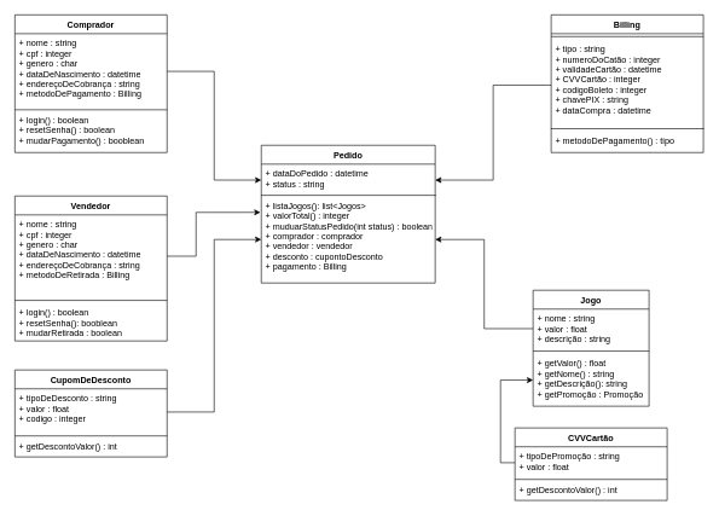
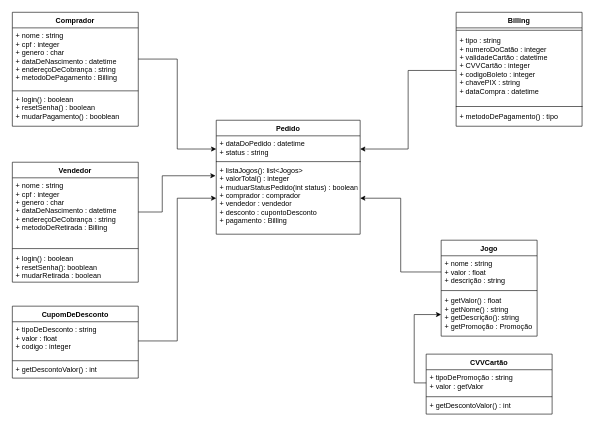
  <mxCell id="0" />
  <mxCell id="1" parent="0" />
  <mxCell id="2" value="Comprador" style="swimlane;fontStyle=1;align=center;verticalAlign=top;childLayout=stackLayout;horizontal=1;startSize=26;horizontalStack=0;resizeParent=1;resizeParentMax=0;resizeLast=0;collapsible=1;marginBottom=0;" vertex="1" parent="1"><mxGeometry x="20" y="20" width="210" height="190" as="geometry" /></mxCell>
  <mxCell id="3" value="+ nome : string&#10;+ cpf : integer&#10;+ genero : char&#10;+ dataDeNascimento : datetime&#10;+ endereçoDeCobrança : string&#10;+ metodoDePagamento : Billing&#10;" style="text;strokeColor=none;fillColor=none;align=left;verticalAlign=top;spacingLeft=4;spacingRight=4;overflow=hidden;rotatable=0;points=[[0,0.5],[1,0.5]];portConstraint=eastwest;" vertex="1" parent="2"><mxGeometry y="26" width="210" height="104" as="geometry" /></mxCell>
  <mxCell id="4" value="" style="line;strokeWidth=1;fillColor=none;align=left;verticalAlign=middle;spacingTop=-1;spacingLeft=3;spacingRight=3;rotatable=0;labelPosition=right;points=[];portConstraint=eastwest;" vertex="1" parent="2"><mxGeometry y="130" width="210" height="2" as="geometry" /></mxCell>
  <mxCell id="5" value="+ login() : boolean&#10;+ resetSenha() : boolean&#10;+ mudarPagamento() : booblean" style="text;strokeColor=none;fillColor=none;align=left;verticalAlign=top;spacingLeft=4;spacingRight=4;overflow=hidden;rotatable=0;points=[[0,0.5],[1,0.5]];portConstraint=eastwest;" vertex="1" parent="2"><mxGeometry y="132" width="210" height="58" as="geometry" /></mxCell>
  <mxCell id="6" value="Vendedor" style="swimlane;fontStyle=1;align=center;verticalAlign=top;childLayout=stackLayout;horizontal=1;startSize=26;horizontalStack=0;resizeParent=1;resizeParentMax=0;resizeLast=0;collapsible=1;marginBottom=0;" vertex="1" parent="1"><mxGeometry x="20" y="270" width="210" height="200" as="geometry" /></mxCell>
  <mxCell id="7" value="+ nome : string&#10;+ cpf : integer&#10;+ genero : char&#10;+ dataDeNascimento : datetime&#10;+ endereçoDeCobrança : string&#10;+ metodoDeRetirada : Billing" style="text;strokeColor=none;fillColor=none;align=left;verticalAlign=top;spacingLeft=4;spacingRight=4;overflow=hidden;rotatable=0;points=[[0,0.5],[1,0.5]];portConstraint=eastwest;" vertex="1" parent="6"><mxGeometry y="26" width="210" height="114" as="geometry" /></mxCell>
  <mxCell id="8" value="" style="line;strokeWidth=1;fillColor=none;align=left;verticalAlign=middle;spacingTop=-1;spacingLeft=3;spacingRight=3;rotatable=0;labelPosition=right;points=[];portConstraint=eastwest;" vertex="1" parent="6"><mxGeometry y="140" width="210" height="8" as="geometry" /></mxCell>
  <mxCell id="9" value="+ login() : boolean&#10;+ resetSenha(): booblean&#10;+ mudarRetirada : boolean" style="text;strokeColor=none;fillColor=none;align=left;verticalAlign=top;spacingLeft=4;spacingRight=4;overflow=hidden;rotatable=0;points=[[0,0.5],[1,0.5]];portConstraint=eastwest;" vertex="1" parent="6"><mxGeometry y="148" width="210" height="52" as="geometry" /></mxCell>
  <mxCell id="10" value="Jogo" style="swimlane;fontStyle=1;align=center;verticalAlign=top;childLayout=stackLayout;horizontal=1;startSize=26;horizontalStack=0;resizeParent=1;resizeParentMax=0;resizeLast=0;collapsible=1;marginBottom=0;" vertex="1" parent="1"><mxGeometry x="735.05" y="400" width="160" height="160" as="geometry" /></mxCell>
  <mxCell id="11" value="+ nome : string&#10;+ valor : float&#10;+ descrição : string&#10;" style="text;strokeColor=none;fillColor=none;align=left;verticalAlign=top;spacingLeft=4;spacingRight=4;overflow=hidden;rotatable=0;points=[[0,0.5],[1,0.5]];portConstraint=eastwest;" vertex="1" parent="10"><mxGeometry y="26" width="160" height="54" as="geometry" /></mxCell>
  <mxCell id="12" value="" style="line;strokeWidth=1;fillColor=none;align=left;verticalAlign=middle;spacingTop=-1;spacingLeft=3;spacingRight=3;rotatable=0;labelPosition=right;points=[];portConstraint=eastwest;" vertex="1" parent="10"><mxGeometry y="80" width="160" height="8" as="geometry" /></mxCell>
  <mxCell id="13" value="+ getValor() : float&#10;+ getNome() : string&#10;+ getDescrição(): string&#10;+ getPromoção : Promoção&#10;&#10;" style="text;strokeColor=none;fillColor=none;align=left;verticalAlign=top;spacingLeft=4;spacingRight=4;overflow=hidden;rotatable=0;points=[[0,0.5],[1,0.5]];portConstraint=eastwest;" vertex="1" parent="10"><mxGeometry y="88" width="160" height="72" as="geometry" /></mxCell>
  <mxCell id="14" value="Billing" style="swimlane;fontStyle=1;align=center;verticalAlign=top;childLayout=stackLayout;horizontal=1;startSize=26;horizontalStack=0;resizeParent=1;resizeParentMax=0;resizeLast=0;collapsible=1;marginBottom=0;" vertex="1" parent="1"><mxGeometry x="760" y="20" width="210" height="190" as="geometry" /></mxCell>
  <mxCell id="15" value="" style="line;strokeWidth=1;fillColor=none;align=left;verticalAlign=middle;spacingTop=-1;spacingLeft=3;spacingRight=3;rotatable=0;labelPosition=right;points=[];portConstraint=eastwest;" vertex="1" parent="14"><mxGeometry y="26" width="210" height="8" as="geometry" /></mxCell>
  <mxCell id="16" value="+ tipo : string&#10;+ numeroDoCatão : integer&#10;+ validadeCartão : datetime&#10;+ CVVCartão : integer&#10;+ codigoBoleto : integer&#10;+ chavePIX : string&#10;+ dataCompra : datetime" style="text;strokeColor=none;fillColor=none;align=left;verticalAlign=top;spacingLeft=4;spacingRight=4;overflow=hidden;rotatable=0;points=[[0,0.5],[1,0.5]];portConstraint=eastwest;" vertex="1" parent="14"><mxGeometry y="34" width="210" height="126" as="geometry" /></mxCell>
  <mxCell id="17" value="" style="endArrow=none;html=1;exitX=-0.002;exitY=0.977;exitDx=0;exitDy=0;exitPerimeter=0;entryX=1.004;entryY=0.977;entryDx=0;entryDy=0;entryPerimeter=0;" edge="1" parent="14" source="16" target="16"><mxGeometry width="50" height="50" relative="1" as="geometry"><mxPoint x="20" y="210" as="sourcePoint" /><mxPoint x="70" y="160" as="targetPoint" /></mxGeometry></mxCell>
  <mxCell id="18" value="+ metodoDePagamento() : tipo&#10;" style="text;strokeColor=none;fillColor=none;align=left;verticalAlign=top;spacingLeft=4;spacingRight=4;overflow=hidden;rotatable=0;points=[[0,0.5],[1,0.5]];portConstraint=eastwest;" vertex="1" parent="14"><mxGeometry y="160" width="210" height="30" as="geometry" /></mxCell>
  <mxCell id="19" value="CupomDeDesconto" style="swimlane;fontStyle=1;align=center;verticalAlign=top;childLayout=stackLayout;horizontal=1;startSize=26;horizontalStack=0;resizeParent=1;resizeParentMax=0;resizeLast=0;collapsible=1;marginBottom=0;" vertex="1" parent="1"><mxGeometry x="20" y="510" width="210" height="120" as="geometry" /></mxCell>
  <mxCell id="20" value="+ tipoDeDesconto : string&#10;+ valor : float&#10;+ codigo : integer" style="text;strokeColor=none;fillColor=none;align=left;verticalAlign=top;spacingLeft=4;spacingRight=4;overflow=hidden;rotatable=0;points=[[0,0.5],[1,0.5]];portConstraint=eastwest;" vertex="1" parent="19"><mxGeometry y="26" width="210" height="64" as="geometry" /></mxCell>
  <mxCell id="21" value="" style="line;strokeWidth=1;fillColor=none;align=left;verticalAlign=middle;spacingTop=-1;spacingLeft=3;spacingRight=3;rotatable=0;labelPosition=right;points=[];portConstraint=eastwest;" vertex="1" parent="19"><mxGeometry y="90" width="210" height="2" as="geometry" /></mxCell>
  <mxCell id="22" value="+ getDescontoValor() : int" style="text;strokeColor=none;fillColor=none;align=left;verticalAlign=top;spacingLeft=4;spacingRight=4;overflow=hidden;rotatable=0;points=[[0,0.5],[1,0.5]];portConstraint=eastwest;" vertex="1" parent="19"><mxGeometry y="92" width="210" height="28" as="geometry" /></mxCell>
  <mxCell id="23" value="CVVCartão" style="swimlane;fontStyle=1;align=center;verticalAlign=top;childLayout=stackLayout;horizontal=1;startSize=26;horizontalStack=0;resizeParent=1;resizeParentMax=0;resizeLast=0;collapsible=1;marginBottom=0;" vertex="1" parent="1"><mxGeometry x="710.05" y="590" width="210" height="100" as="geometry" /></mxCell>
- <mxCell id="24" value="+ tipoDePromoção : string&#10;+ valor : float" style="text;strokeColor=none;fillColor=none;align=left;verticalAlign=top;spacingLeft=4;spacingRight=4;overflow=hidden;rotatable=0;points=[[0,0.5],[1,0.5]];portConstraint=eastwest;" vertex="1" parent="23"><mxGeometry y="26" width="210" height="44" as="geometry" /></mxCell>
+ <mxCell id="24" value="+ tipoDePromoção : string&#10;+ valor : getValor" style="text;strokeColor=none;fillColor=none;align=left;verticalAlign=top;spacingLeft=4;spacingRight=4;overflow=hidden;rotatable=0;points=[[0,0.5],[1,0.5]];portConstraint=eastwest;" vertex="1" parent="23"><mxGeometry y="26" width="210" height="44" as="geometry" /></mxCell>
  <mxCell id="25" value="" style="line;strokeWidth=1;fillColor=none;align=left;verticalAlign=middle;spacingTop=-1;spacingLeft=3;spacingRight=3;rotatable=0;labelPosition=right;points=[];portConstraint=eastwest;" vertex="1" parent="23"><mxGeometry y="70" width="210" height="2" as="geometry" /></mxCell>
  <mxCell id="26" value="+ getDescontoValor() : int" style="text;strokeColor=none;fillColor=none;align=left;verticalAlign=top;spacingLeft=4;spacingRight=4;overflow=hidden;rotatable=0;points=[[0,0.5],[1,0.5]];portConstraint=eastwest;" vertex="1" parent="23"><mxGeometry y="72" width="210" height="28" as="geometry" /></mxCell>
  <mxCell id="27" style="edgeStyle=orthogonalEdgeStyle;rounded=0;orthogonalLoop=1;jettySize=auto;html=1;exitX=0;exitY=0.5;exitDx=0;exitDy=0;entryX=0;entryY=0.5;entryDx=0;entryDy=0;" edge="1" parent="1" source="24" target="13"><mxGeometry relative="1" as="geometry" /></mxCell>
  <mxCell id="28" value="Pedido" style="swimlane;fontStyle=1;align=center;verticalAlign=top;childLayout=stackLayout;horizontal=1;startSize=26;horizontalStack=0;resizeParent=1;resizeParentMax=0;resizeLast=0;collapsible=1;marginBottom=0;" vertex="1" parent="1"><mxGeometry x="360" y="200" width="240" height="190" as="geometry" /></mxCell>
  <mxCell id="29" value="" style="line;strokeWidth=1;fillColor=none;align=left;verticalAlign=middle;spacingTop=-1;spacingLeft=3;spacingRight=3;rotatable=0;labelPosition=right;points=[];portConstraint=eastwest;" vertex="1" parent="28"><mxGeometry y="26" width="240" as="geometry" /></mxCell>
  <mxCell id="30" value="+ dataDoPedido : datetime&#10;+ status : string" style="text;strokeColor=none;fillColor=none;align=left;verticalAlign=top;spacingLeft=4;spacingRight=4;overflow=hidden;rotatable=0;points=[[0,0.5],[1,0.5]];portConstraint=eastwest;" vertex="1" parent="28"><mxGeometry y="26" width="240" height="44" as="geometry" /></mxCell>
  <mxCell id="31" value="" style="endArrow=none;html=1;exitX=-0.002;exitY=0.977;exitDx=0;exitDy=0;exitPerimeter=0;entryX=1.004;entryY=0.977;entryDx=0;entryDy=0;entryPerimeter=0;" edge="1" parent="28" source="30" target="30"><mxGeometry width="50" height="50" relative="1" as="geometry"><mxPoint x="20" y="210" as="sourcePoint" /><mxPoint x="70" y="160" as="targetPoint" /></mxGeometry></mxCell>
  <mxCell id="32" value="+ listaJogos(): list&lt;Jogos&gt; &#10;+ valorTotal() : integer&#10;+ muduarStatusPedido(int status) : boolean&#10;+ comprador : comprador&#10;+ vendedor : vendedor&#10;+ desconto : cupontoDesconto&#10;+ pagamento : Billing&#10;" style="text;strokeColor=none;fillColor=none;align=left;verticalAlign=top;spacingLeft=4;spacingRight=4;overflow=hidden;rotatable=0;points=[[0,0.5],[1,0.5]];portConstraint=eastwest;" vertex="1" parent="28"><mxGeometry y="70" width="240" height="120" as="geometry" /></mxCell>
  <mxCell id="33" style="edgeStyle=orthogonalEdgeStyle;rounded=0;orthogonalLoop=1;jettySize=auto;html=1;exitX=0;exitY=0.5;exitDx=0;exitDy=0;" edge="1" parent="1" source="11" target="32"><mxGeometry relative="1" as="geometry" /></mxCell>
  <mxCell id="34" style="edgeStyle=orthogonalEdgeStyle;rounded=0;orthogonalLoop=1;jettySize=auto;html=1;exitX=0;exitY=0.5;exitDx=0;exitDy=0;" edge="1" parent="1" source="16" target="30"><mxGeometry relative="1" as="geometry" /></mxCell>
  <mxCell id="35" style="edgeStyle=orthogonalEdgeStyle;rounded=0;orthogonalLoop=1;jettySize=auto;html=1;exitX=1;exitY=0.5;exitDx=0;exitDy=0;entryX=0;entryY=0.5;entryDx=0;entryDy=0;" edge="1" parent="1" source="3" target="30"><mxGeometry relative="1" as="geometry" /></mxCell>
  <mxCell id="36" style="edgeStyle=orthogonalEdgeStyle;rounded=0;orthogonalLoop=1;jettySize=auto;html=1;exitX=1;exitY=0.5;exitDx=0;exitDy=0;entryX=-0.005;entryY=0.188;entryDx=0;entryDy=0;entryPerimeter=0;" edge="1" parent="1" source="7" target="32"><mxGeometry relative="1" as="geometry"><Array as="points"><mxPoint x="270" y="353" /><mxPoint x="270" y="293" /></Array></mxGeometry></mxCell>
  <mxCell id="37" style="edgeStyle=orthogonalEdgeStyle;rounded=0;orthogonalLoop=1;jettySize=auto;html=1;exitX=1;exitY=0.5;exitDx=0;exitDy=0;" edge="1" parent="1" source="20" target="32"><mxGeometry relative="1" as="geometry" /></mxCell>
